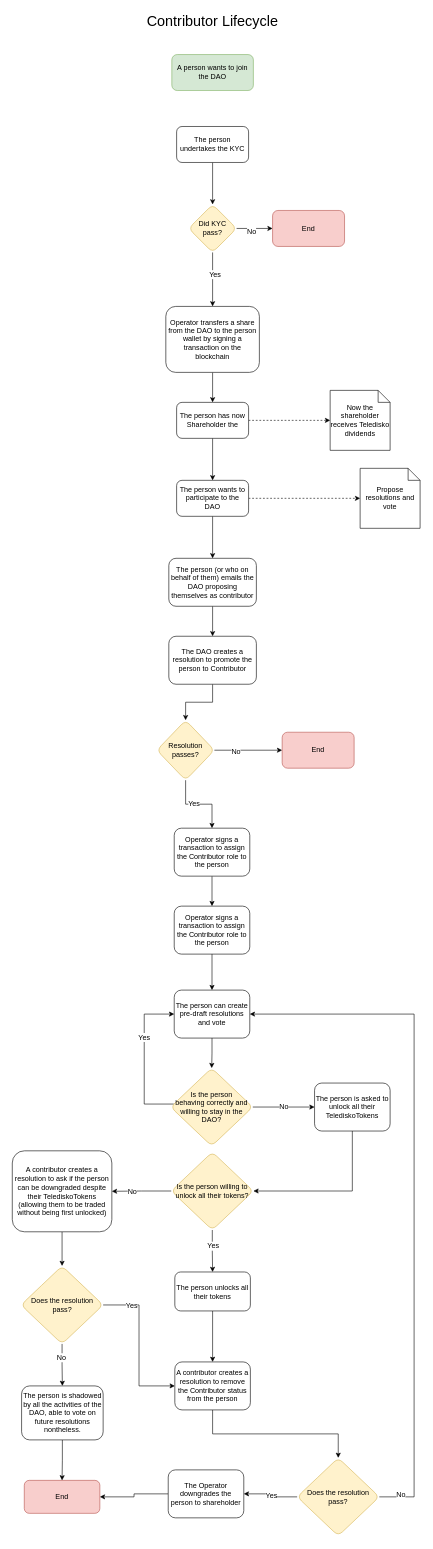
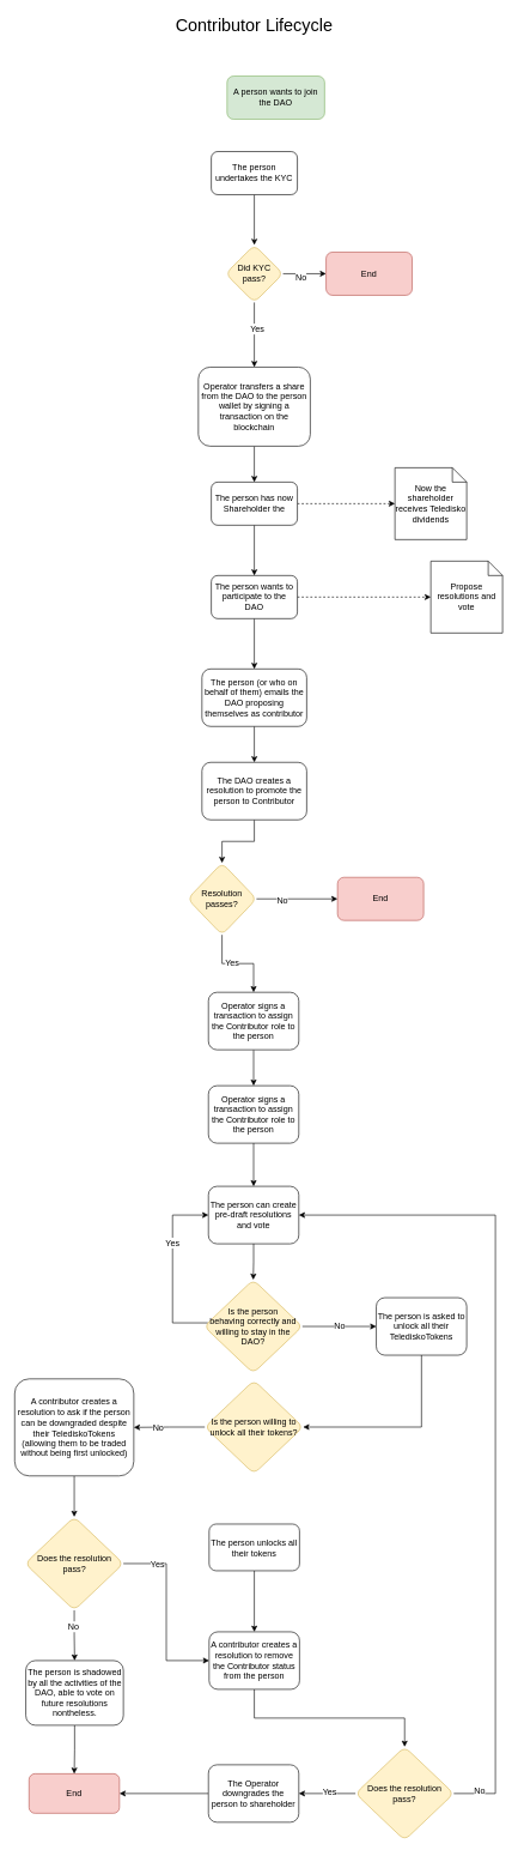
  <mxCell id="0" />
  <mxCell id="1" parent="0" />
- <mxCell id="2" value="A person wants to join the DAO" style="rounded=1;whiteSpace=wrap;html=1;fontSize=12;glass=0;strokeWidth=1;shadow=0;fillColor=#d5e8d4;strokeColor=#82b366;" parent="1" vertex="1"><mxGeometry x="286" y="90" width="136" height="60" as="geometry" /></mxCell>
+ <mxCell id="2" value="A person wants to join the DAO" style="rounded=1;whiteSpace=wrap;html=1;fontSize=12;glass=0;strokeWidth=1;shadow=0;fillColor=#d5e8d4;strokeColor=#82b366;" parent="1" vertex="1"><mxGeometry x="316" y="105" width="136" height="60" as="geometry" /></mxCell>
  <mxCell id="3" value="&lt;font style=&quot;font-size: 24px;&quot;&gt;Contributor Lifecycle&lt;/font&gt;" style="text;html=1;strokeColor=none;fillColor=none;align=center;verticalAlign=middle;whiteSpace=wrap;rounded=0;" vertex="1" parent="1"><mxGeometry x="229" y="20" width="250" height="30" as="geometry" /></mxCell>
  <mxCell id="4" value="" style="edgeStyle=orthogonalEdgeStyle;rounded=0;orthogonalLoop=1;jettySize=auto;html=1;fontSize=24;" edge="1" parent="1" source="5" target="10"><mxGeometry relative="1" as="geometry" /></mxCell>
  <mxCell id="5" value="The person undertakes the KYC" style="whiteSpace=wrap;html=1;rounded=1;glass=0;strokeWidth=1;shadow=0;" vertex="1" parent="1"><mxGeometry x="294" y="210" width="120" height="60" as="geometry" /></mxCell>
  <mxCell id="6" value="" style="edgeStyle=orthogonalEdgeStyle;rounded=0;orthogonalLoop=1;jettySize=auto;html=1;fontSize=24;" edge="1" parent="1" source="10" target="11"><mxGeometry relative="1" as="geometry" /></mxCell>
  <mxCell id="7" value="&lt;font style=&quot;font-size: 12px;&quot;&gt;No&lt;/font&gt;" style="edgeLabel;html=1;align=center;verticalAlign=middle;resizable=0;points=[];fontSize=24;" vertex="1" connectable="0" parent="6"><mxGeometry x="-0.2" relative="1" as="geometry"><mxPoint as="offset" /></mxGeometry></mxCell>
  <mxCell id="8" value="" style="edgeStyle=orthogonalEdgeStyle;rounded=0;orthogonalLoop=1;jettySize=auto;html=1;fontSize=24;" edge="1" parent="1" source="10" target="13"><mxGeometry relative="1" as="geometry" /></mxCell>
  <mxCell id="9" value="Yes" style="edgeLabel;html=1;align=center;verticalAlign=middle;resizable=0;points=[];fontSize=12;" vertex="1" connectable="0" parent="8"><mxGeometry x="-0.2" y="3" relative="1" as="geometry"><mxPoint as="offset" /></mxGeometry></mxCell>
  <mxCell id="10" value="Did KYC pass?" style="rhombus;whiteSpace=wrap;html=1;rounded=1;glass=0;strokeWidth=1;shadow=0;fillColor=#fff2cc;strokeColor=#d6b656;" vertex="1" parent="1"><mxGeometry x="314" y="340" width="80" height="80" as="geometry" /></mxCell>
  <mxCell id="11" value="End" style="whiteSpace=wrap;html=1;fillColor=#f8cecc;strokeColor=#b85450;rounded=1;glass=0;strokeWidth=1;shadow=0;" vertex="1" parent="1"><mxGeometry x="454" y="350" width="120" height="60" as="geometry" /></mxCell>
  <mxCell id="12" value="" style="edgeStyle=orthogonalEdgeStyle;rounded=0;orthogonalLoop=1;jettySize=auto;html=1;fontSize=12;" edge="1" parent="1" source="13" target="16"><mxGeometry relative="1" as="geometry" /></mxCell>
  <mxCell id="13" value="Operator transfers a share from the DAO to the person wallet by signing a transaction on the blockchain" style="whiteSpace=wrap;html=1;rounded=1;glass=0;strokeWidth=1;shadow=0;" vertex="1" parent="1"><mxGeometry x="276" y="510" width="156" height="110" as="geometry" /></mxCell>
  <mxCell id="14" style="edgeStyle=orthogonalEdgeStyle;rounded=0;orthogonalLoop=1;jettySize=auto;html=1;fontSize=12;dashed=1;" edge="1" parent="1" source="16" target="17"><mxGeometry relative="1" as="geometry" /></mxCell>
  <mxCell id="15" style="edgeStyle=orthogonalEdgeStyle;rounded=0;orthogonalLoop=1;jettySize=auto;html=1;entryX=0.5;entryY=0;entryDx=0;entryDy=0;fontSize=12;" edge="1" parent="1" source="16" target="20"><mxGeometry relative="1" as="geometry" /></mxCell>
  <mxCell id="16" value="The person has now Shareholder the" style="whiteSpace=wrap;html=1;rounded=1;glass=0;strokeWidth=1;shadow=0;" vertex="1" parent="1"><mxGeometry x="294" y="670" width="120" height="60" as="geometry" /></mxCell>
  <mxCell id="17" value="Now the shareholder receives Teledisko dividends" style="shape=note;size=20;whiteSpace=wrap;html=1;fontSize=12;" vertex="1" parent="1"><mxGeometry x="550" y="650" width="100" height="100" as="geometry" /></mxCell>
  <mxCell id="18" style="edgeStyle=orthogonalEdgeStyle;rounded=0;orthogonalLoop=1;jettySize=auto;html=1;entryX=0;entryY=0.5;entryDx=0;entryDy=0;entryPerimeter=0;fontSize=12;dashed=1;" edge="1" parent="1" source="20" target="21"><mxGeometry relative="1" as="geometry" /></mxCell>
  <mxCell id="19" style="edgeStyle=orthogonalEdgeStyle;rounded=0;orthogonalLoop=1;jettySize=auto;html=1;fontSize=12;entryX=0.5;entryY=0;entryDx=0;entryDy=0;" edge="1" parent="1" source="20" target="23"><mxGeometry relative="1" as="geometry"><mxPoint x="354" y="900" as="targetPoint" /></mxGeometry></mxCell>
  <mxCell id="20" value="The person wants to participate to the DAO" style="whiteSpace=wrap;html=1;rounded=1;glass=0;strokeWidth=1;shadow=0;" vertex="1" parent="1"><mxGeometry x="294" y="800" width="120" height="60" as="geometry" /></mxCell>
  <mxCell id="21" value="Propose resolutions and vote" style="shape=note;size=20;whiteSpace=wrap;html=1;fontSize=12;" vertex="1" parent="1"><mxGeometry x="600" y="780" width="100" height="100" as="geometry" /></mxCell>
  <mxCell id="22" style="edgeStyle=orthogonalEdgeStyle;rounded=0;orthogonalLoop=1;jettySize=auto;html=1;entryX=0.5;entryY=0;entryDx=0;entryDy=0;fontSize=12;" edge="1" parent="1" source="23" target="25"><mxGeometry relative="1" as="geometry" /></mxCell>
  <mxCell id="23" value="The person (or who on behalf of them) emails the DAO proposing themselves as contributor" style="whiteSpace=wrap;html=1;rounded=1;glass=0;strokeWidth=1;shadow=0;" vertex="1" parent="1"><mxGeometry x="281" y="930" width="146" height="80" as="geometry" /></mxCell>
  <mxCell id="24" value="" style="edgeStyle=orthogonalEdgeStyle;rounded=0;orthogonalLoop=1;jettySize=auto;html=1;fontSize=12;" edge="1" parent="1" source="25" target="30"><mxGeometry relative="1" as="geometry" /></mxCell>
  <mxCell id="25" value="The DAO creates a resolution to promote the person to Contributor" style="whiteSpace=wrap;html=1;rounded=1;glass=0;strokeWidth=1;shadow=0;" vertex="1" parent="1"><mxGeometry x="281" y="1060" width="146" height="80" as="geometry" /></mxCell>
  <mxCell id="26" value="" style="edgeStyle=orthogonalEdgeStyle;rounded=0;orthogonalLoop=1;jettySize=auto;html=1;fontSize=12;" edge="1" parent="1" source="30" target="31"><mxGeometry relative="1" as="geometry" /></mxCell>
  <mxCell id="27" value="No" style="edgeLabel;html=1;align=center;verticalAlign=middle;resizable=0;points=[];fontSize=12;" vertex="1" connectable="0" parent="26"><mxGeometry x="-0.382" y="-1" relative="1" as="geometry"><mxPoint as="offset" /></mxGeometry></mxCell>
  <mxCell id="28" value="" style="edgeStyle=orthogonalEdgeStyle;rounded=0;orthogonalLoop=1;jettySize=auto;html=1;fontSize=12;" edge="1" parent="1" source="30" target="33"><mxGeometry relative="1" as="geometry" /></mxCell>
  <mxCell id="29" value="Yes" style="edgeLabel;html=1;align=center;verticalAlign=middle;resizable=0;points=[];fontSize=12;" vertex="1" connectable="0" parent="28"><mxGeometry x="-0.14" y="1" relative="1" as="geometry"><mxPoint as="offset" /></mxGeometry></mxCell>
  <mxCell id="30" value="Resolution passes?" style="rhombus;whiteSpace=wrap;html=1;rounded=1;glass=0;strokeWidth=1;shadow=0;fillColor=#fff2cc;strokeColor=#d6b656;" vertex="1" parent="1"><mxGeometry x="261" y="1200" width="96" height="100" as="geometry" /></mxCell>
  <mxCell id="31" value="End" style="whiteSpace=wrap;html=1;rounded=1;glass=0;strokeWidth=1;shadow=0;fillColor=#f8cecc;strokeColor=#b85450;" vertex="1" parent="1"><mxGeometry x="470" y="1220" width="120" height="60" as="geometry" /></mxCell>
  <mxCell id="32" style="edgeStyle=orthogonalEdgeStyle;rounded=0;orthogonalLoop=1;jettySize=auto;html=1;entryX=0.5;entryY=0;entryDx=0;entryDy=0;fontSize=12;" edge="1" parent="1" source="33" target="35"><mxGeometry relative="1" as="geometry" /></mxCell>
  <mxCell id="33" value="Operator signs a transaction to assign the Contributor role to the person" style="whiteSpace=wrap;html=1;rounded=1;glass=0;strokeWidth=1;shadow=0;" vertex="1" parent="1"><mxGeometry x="290" y="1380" width="126" height="80" as="geometry" /></mxCell>
  <mxCell id="34" style="edgeStyle=orthogonalEdgeStyle;rounded=0;orthogonalLoop=1;jettySize=auto;html=1;entryX=0.5;entryY=0;entryDx=0;entryDy=0;fontSize=12;" edge="1" parent="1" source="35" target="37"><mxGeometry relative="1" as="geometry" /></mxCell>
  <mxCell id="35" value="Operator signs a transaction to assign the Contributor role to the person" style="whiteSpace=wrap;html=1;rounded=1;glass=0;strokeWidth=1;shadow=0;" vertex="1" parent="1"><mxGeometry x="290" y="1510" width="126" height="80" as="geometry" /></mxCell>
  <mxCell id="36" value="" style="edgeStyle=orthogonalEdgeStyle;rounded=0;orthogonalLoop=1;jettySize=auto;html=1;fontSize=12;" edge="1" parent="1" source="37" target="41"><mxGeometry relative="1" as="geometry" /></mxCell>
  <mxCell id="37" value="The person can create pre-draft resolutions and vote" style="whiteSpace=wrap;html=1;rounded=1;glass=0;strokeWidth=1;shadow=0;" vertex="1" parent="1"><mxGeometry x="290" y="1650" width="126" height="80" as="geometry" /></mxCell>
  <mxCell id="38" value="No" style="edgeStyle=orthogonalEdgeStyle;rounded=0;orthogonalLoop=1;jettySize=auto;html=1;fontSize=12;entryX=0;entryY=0.5;entryDx=0;entryDy=0;" edge="1" parent="1" source="41" target="52"><mxGeometry relative="1" as="geometry"><mxPoint x="490" y="1840" as="targetPoint" /></mxGeometry></mxCell>
  <mxCell id="39" style="edgeStyle=orthogonalEdgeStyle;rounded=0;orthogonalLoop=1;jettySize=auto;html=1;entryX=0;entryY=0.5;entryDx=0;entryDy=0;fontSize=12;" edge="1" parent="1" source="41" target="37"><mxGeometry relative="1" as="geometry"><Array as="points"><mxPoint x="240" y="1840" /><mxPoint x="240" y="1690" /></Array></mxGeometry></mxCell>
  <mxCell id="40" value="Yes" style="edgeLabel;html=1;align=center;verticalAlign=middle;resizable=0;points=[];fontSize=12;" vertex="1" connectable="0" parent="39"><mxGeometry x="0.295" y="1" relative="1" as="geometry"><mxPoint as="offset" /></mxGeometry></mxCell>
  <mxCell id="41" value="Is the person &lt;br&gt;behaving correctly and willing to stay in the DAO?" style="rhombus;whiteSpace=wrap;html=1;rounded=1;glass=0;strokeWidth=1;shadow=0;fillColor=#fff2cc;strokeColor=#d6b656;" vertex="1" parent="1"><mxGeometry x="284" y="1780" width="137" height="130" as="geometry" /></mxCell>
  <mxCell id="42" style="edgeStyle=orthogonalEdgeStyle;rounded=0;orthogonalLoop=1;jettySize=auto;html=1;entryX=0.5;entryY=0;entryDx=0;entryDy=0;fontSize=12;exitX=0.5;exitY=1;exitDx=0;exitDy=0;" edge="1" parent="1" source="43" target="48"><mxGeometry relative="1" as="geometry"><mxPoint x="581.5" y="2230" as="sourcePoint" /></mxGeometry></mxCell>
  <mxCell id="43" value="A contributor creates a resolution to remove the Contributor status from the person" style="whiteSpace=wrap;html=1;rounded=1;glass=0;strokeWidth=1;shadow=0;" vertex="1" parent="1"><mxGeometry x="291" y="2270" width="126" height="80" as="geometry" /></mxCell>
  <mxCell id="44" style="edgeStyle=orthogonalEdgeStyle;rounded=0;orthogonalLoop=1;jettySize=auto;html=1;fontSize=12;entryX=1;entryY=0.5;entryDx=0;entryDy=0;" edge="1" parent="1" source="48" target="50"><mxGeometry relative="1" as="geometry"><mxPoint x="454.5" y="2550" as="targetPoint" /></mxGeometry></mxCell>
  <mxCell id="45" value="Yes" style="edgeLabel;html=1;align=center;verticalAlign=middle;resizable=0;points=[];fontSize=12;" vertex="1" connectable="0" parent="44"><mxGeometry x="-0.07" y="-2" relative="1" as="geometry"><mxPoint as="offset" /></mxGeometry></mxCell>
  <mxCell id="46" style="edgeStyle=orthogonalEdgeStyle;rounded=0;orthogonalLoop=1;jettySize=auto;html=1;entryX=1;entryY=0.5;entryDx=0;entryDy=0;fontSize=12;" edge="1" parent="1" source="48" target="37"><mxGeometry relative="1" as="geometry"><Array as="points"><mxPoint x="690" y="2495" /><mxPoint x="690" y="1690" /></Array></mxGeometry></mxCell>
  <mxCell id="47" value="No" style="edgeLabel;html=1;align=center;verticalAlign=middle;resizable=0;points=[];fontSize=12;" vertex="1" connectable="0" parent="46"><mxGeometry x="-0.938" y="5" relative="1" as="geometry"><mxPoint y="1" as="offset" /></mxGeometry></mxCell>
  <mxCell id="48" value="Does the resolution pass?" style="rhombus;whiteSpace=wrap;html=1;rounded=1;glass=0;strokeWidth=1;shadow=0;fillColor=#fff2cc;strokeColor=#d6b656;" vertex="1" parent="1"><mxGeometry x="495" y="2430" width="137" height="130" as="geometry" /></mxCell>
  <mxCell id="49" style="edgeStyle=orthogonalEdgeStyle;rounded=0;orthogonalLoop=1;jettySize=auto;html=1;fontSize=12;entryX=1;entryY=0.5;entryDx=0;entryDy=0;" edge="1" parent="1" source="50" target="53"><mxGeometry relative="1" as="geometry"><mxPoint x="214.5" y="2515" as="targetPoint" /></mxGeometry></mxCell>
- <mxCell id="50" value="The Operator downgrades the person to shareholder" style="whiteSpace=wrap;html=1;rounded=1;glass=0;strokeWidth=1;shadow=0;" vertex="1" parent="1"><mxGeometry x="280" y="2450" width="126" height="80" as="geometry" /></mxCell>
+ <mxCell id="50" value="The Operator downgrades the person to shareholder" style="whiteSpace=wrap;html=1;rounded=1;glass=0;strokeWidth=1;shadow=0;" vertex="1" parent="1"><mxGeometry x="290" y="2455" width="126" height="80" as="geometry" /></mxCell>
  <mxCell id="51" style="edgeStyle=orthogonalEdgeStyle;rounded=0;orthogonalLoop=1;jettySize=auto;html=1;entryX=1;entryY=0.5;entryDx=0;entryDy=0;fontSize=12;exitX=0.5;exitY=1;exitDx=0;exitDy=0;" edge="1" parent="1" source="52" target="58"><mxGeometry relative="1" as="geometry" /></mxCell>
  <mxCell id="52" value="The person is asked to unlock all their TelediskoTokens" style="whiteSpace=wrap;html=1;rounded=1;glass=0;strokeWidth=1;shadow=0;" vertex="1" parent="1"><mxGeometry x="524" y="1805" width="126" height="80" as="geometry" /></mxCell>
  <mxCell id="53" value="End" style="whiteSpace=wrap;html=1;rounded=1;glass=0;strokeWidth=1;shadow=0;fillColor=#f8cecc;strokeColor=#b85450;" vertex="1" parent="1"><mxGeometry x="40" y="2467.5" width="126" height="55" as="geometry" /></mxCell>
- <mxCell id="54" style="edgeStyle=orthogonalEdgeStyle;rounded=0;orthogonalLoop=1;jettySize=auto;html=1;fontSize=12;entryX=0.5;entryY=0;entryDx=0;entryDy=0;" edge="1" parent="1" source="58" target="60"><mxGeometry relative="1" as="geometry"><mxPoint x="353.5" y="2140" as="targetPoint" /></mxGeometry></mxCell>
- <mxCell id="55" value="Yes" style="edgeLabel;html=1;align=center;verticalAlign=middle;resizable=0;points=[];fontSize=12;" vertex="1" connectable="0" parent="54"><mxGeometry x="-0.3" y="1" relative="1" as="geometry"><mxPoint y="1" as="offset" /></mxGeometry></mxCell>
  <mxCell id="56" style="edgeStyle=orthogonalEdgeStyle;rounded=0;orthogonalLoop=1;jettySize=auto;html=1;entryX=1;entryY=0.5;entryDx=0;entryDy=0;fontSize=12;" edge="1" parent="1" source="58" target="62"><mxGeometry relative="1" as="geometry" /></mxCell>
  <mxCell id="57" value="No" style="edgeLabel;html=1;align=center;verticalAlign=middle;resizable=0;points=[];fontSize=12;" vertex="1" connectable="0" parent="56"><mxGeometry x="0.33" relative="1" as="geometry"><mxPoint as="offset" /></mxGeometry></mxCell>
  <mxCell id="58" value="Is the person willing to unlock all their tokens?" style="rhombus;whiteSpace=wrap;html=1;rounded=1;glass=0;strokeWidth=1;shadow=0;fillColor=#fff2cc;strokeColor=#d6b656;" vertex="1" parent="1"><mxGeometry x="285" y="1920" width="137" height="130" as="geometry" /></mxCell>
  <mxCell id="59" style="edgeStyle=orthogonalEdgeStyle;rounded=0;orthogonalLoop=1;jettySize=auto;html=1;entryX=0.5;entryY=0;entryDx=0;entryDy=0;fontSize=12;" edge="1" parent="1" source="60" target="43"><mxGeometry relative="1" as="geometry" /></mxCell>
  <mxCell id="60" value="The person unlocks all their tokens" style="whiteSpace=wrap;html=1;rounded=1;glass=0;strokeWidth=1;shadow=0;" vertex="1" parent="1"><mxGeometry x="291" y="2120" width="126" height="65" as="geometry" /></mxCell>
  <mxCell id="61" style="edgeStyle=orthogonalEdgeStyle;rounded=0;orthogonalLoop=1;jettySize=auto;html=1;entryX=0.5;entryY=0;entryDx=0;entryDy=0;fontSize=12;" edge="1" parent="1" source="62" target="67"><mxGeometry relative="1" as="geometry" /></mxCell>
  <mxCell id="62" value="A contributor creates a resolution to ask if the person can be downgraded despite their TelediskoTokens (allowing them to be traded without being first unlocked)" style="whiteSpace=wrap;html=1;rounded=1;glass=0;strokeWidth=1;shadow=0;" vertex="1" parent="1"><mxGeometry x="20" y="1918" width="166" height="135" as="geometry" /></mxCell>
  <mxCell id="63" style="edgeStyle=orthogonalEdgeStyle;rounded=0;orthogonalLoop=1;jettySize=auto;html=1;entryX=0;entryY=0.5;entryDx=0;entryDy=0;fontSize=12;" edge="1" parent="1" source="67" target="43"><mxGeometry relative="1" as="geometry" /></mxCell>
  <mxCell id="64" value="Yes" style="edgeLabel;html=1;align=center;verticalAlign=middle;resizable=0;points=[];fontSize=12;" vertex="1" connectable="0" parent="63"><mxGeometry x="-0.635" y="1" relative="1" as="geometry"><mxPoint x="1" y="1" as="offset" /></mxGeometry></mxCell>
  <mxCell id="65" style="edgeStyle=orthogonalEdgeStyle;rounded=0;orthogonalLoop=1;jettySize=auto;html=1;entryX=0.5;entryY=0;entryDx=0;entryDy=0;fontSize=12;" edge="1" parent="1" source="67" target="69"><mxGeometry relative="1" as="geometry" /></mxCell>
  <mxCell id="66" value="No" style="edgeLabel;html=1;align=center;verticalAlign=middle;resizable=0;points=[];fontSize=12;" vertex="1" connectable="0" parent="65"><mxGeometry x="-0.362" y="-2" relative="1" as="geometry"><mxPoint as="offset" /></mxGeometry></mxCell>
  <mxCell id="67" value="Does the resolution pass?" style="rhombus;whiteSpace=wrap;html=1;rounded=1;glass=0;strokeWidth=1;shadow=0;fillColor=#fff2cc;strokeColor=#d6b656;" vertex="1" parent="1"><mxGeometry x="34.5" y="2110" width="137" height="130" as="geometry" /></mxCell>
  <mxCell id="68" style="edgeStyle=orthogonalEdgeStyle;rounded=0;orthogonalLoop=1;jettySize=auto;html=1;entryX=0.5;entryY=0;entryDx=0;entryDy=0;fontSize=12;" edge="1" parent="1" source="69" target="53"><mxGeometry relative="1" as="geometry" /></mxCell>
  <mxCell id="69" value="The person is shadowed by all the activities of the DAO, able to vote on future resolutions nontheless." style="whiteSpace=wrap;html=1;rounded=1;glass=0;strokeWidth=1;shadow=0;" vertex="1" parent="1"><mxGeometry x="35.5" y="2310" width="136" height="90" as="geometry" /></mxCell>
